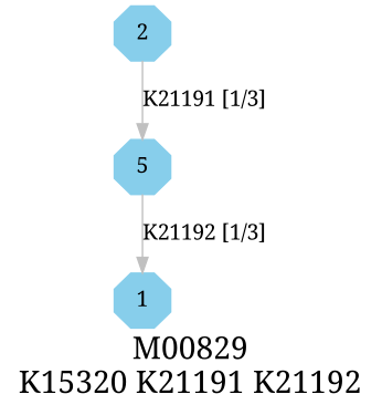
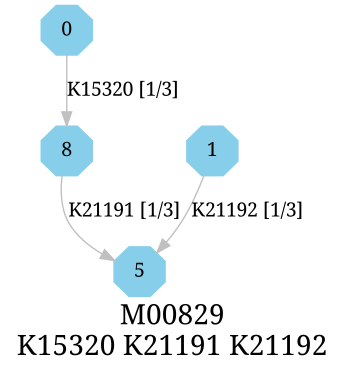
  digraph {
    fontname="Noto Serif"
    fontsize=20
    label="M00829\nK15320 K21191 K21192"
    node [color=skyblue fontname="Noto Serif" shape=octagon style=filled]
    edge [color=grey fontname="Noto Serif"]
+   0 [height=.3 width=.3]
    1 [height=.3 width=.3]
-   2 [height=.3 width=.3]
+   2 [height=.3 width=.3 label=8]
    n4 [height=.3 label=5 width=.3]
    subgraph sub_1 {
+     0
      1
      2
      n4
    }
+   0 -> 2 [label="K15320 [1/3]"]
    2 -> n4 [label="K21191 [1/3]"]
-   n4 -> 1 [label="K21192 [1/3]"]
+   1 -> n4 [label="K21192 [1/3]"]
  }
